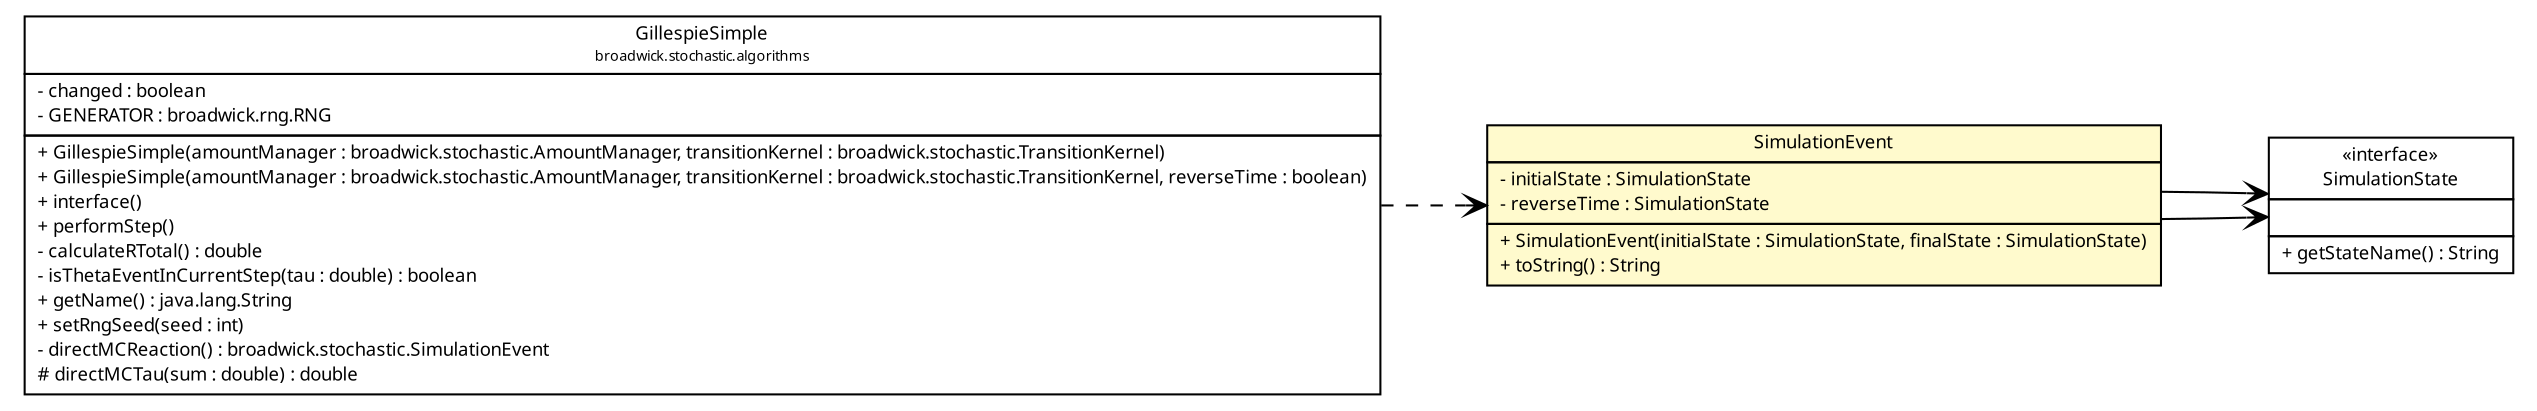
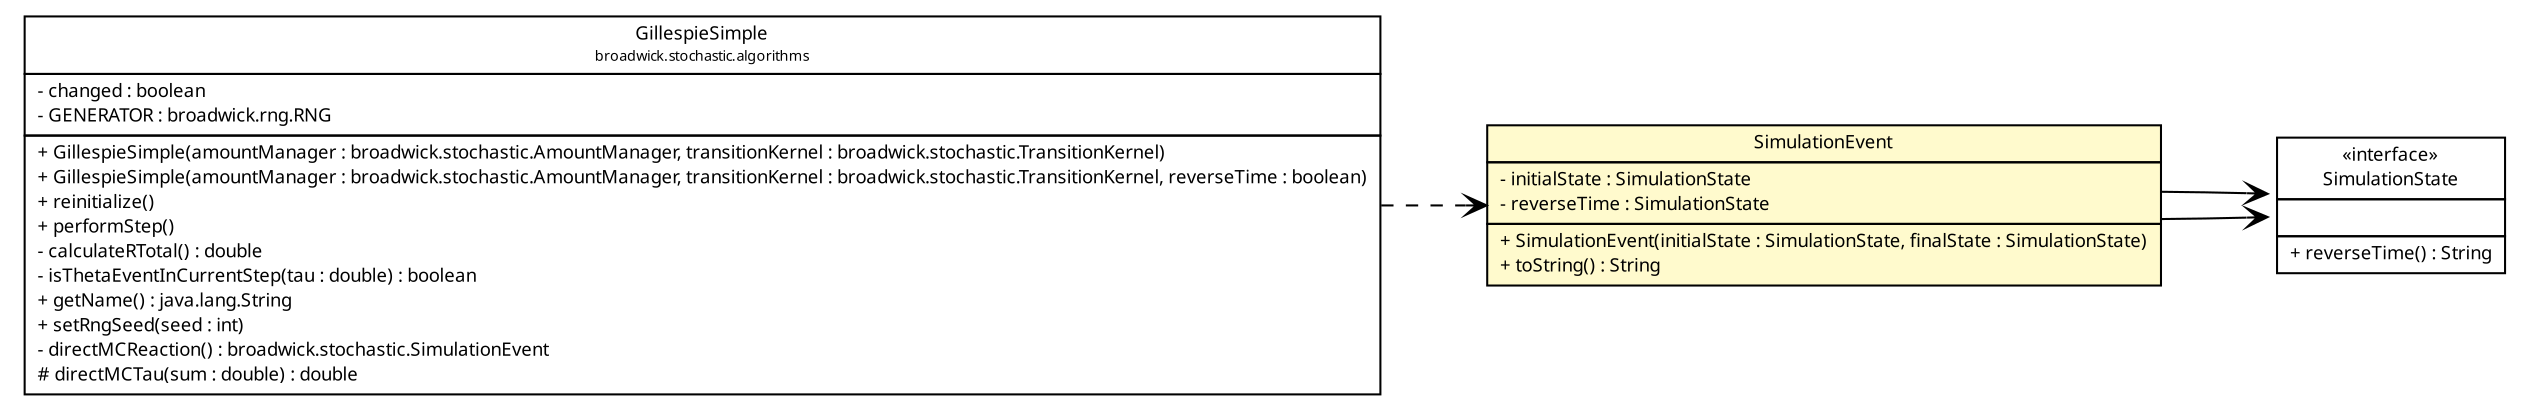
  digraph {
    fontname="Noto Sans"
    nodesep=0.25
    rankdir=LR
    ranksep=0.5
    node [fontcolor=black fontname="Noto Sans" fontsize=9.0 shape=plaintext]
    edge [arrowhead=open color=black fontcolor=black fontname="Noto Sans" fontsize=10.0 headport=p labelfontname="Trebuchet MS" labelfontsize=10 tailport=p]
-   n1 [label=<<table title="broadwick.stochastic.algorithms.GillespieSimple" border="0" cellborder="1" cellspacing="0" cellpadding="2" port="p" href="./algorithms/GillespieSimple.html"> 		<tr><td><table border="0" cellspacing="0" cellpadding="1"> <tr><td align="center" balign="center"><font face="Trebuchet MS"> GillespieSimple </font></td></tr> <tr><td align="center" balign="center"><font face="Trebuchet MS" point-size="7.0"> broadwick.stochastic.algorithms </font></td></tr> 		</table></td></tr> 		<tr><td><table border="0" cellspacing="0" cellpadding="1"> <tr><td align="left" balign="left"> - changed : boolean </td></tr> <tr><td align="left" balign="left"> - GENERATOR : broadwick.rng.RNG </td></tr> 		</table></td></tr> 		<tr><td><table border="0" cellspacing="0" cellpadding="1"> <tr><td align="left" balign="left"> + GillespieSimple(amountManager : broadwick.stochastic.AmountManager, transitionKernel : broadwick.stochastic.TransitionKernel) </td></tr> <tr><td align="left" balign="left"> + GillespieSimple(amountManager : broadwick.stochastic.AmountManager, transitionKernel : broadwick.stochastic.TransitionKernel, reverseTime : boolean) </td></tr> <tr><td align="left" balign="left"> + interface() </td></tr> <tr><td align="left" balign="left"> + performStep() </td></tr> <tr><td align="left" balign="left"> - calculateRTotal() : double </td></tr> <tr><td align="left" balign="left"> - isThetaEventInCurrentStep(tau : double) : boolean </td></tr> <tr><td align="left" balign="left"> + getName() : java.lang.String </td></tr> <tr><td align="left" balign="left"> + setRngSeed(seed : int) </td></tr> <tr><td align="left" balign="left"> - directMCReaction() : broadwick.stochastic.SimulationEvent </td></tr> <tr><td align="left" balign="left"> # directMCTau(sum : double) : double </td></tr> 		</table></td></tr> 		</table>>]
+   n1 [label=<<table title="broadwick.stochastic.algorithms.GillespieSimple" border="0" cellborder="1" cellspacing="0" cellpadding="2" port="p" href="./algorithms/GillespieSimple.html"> 		<tr><td><table border="0" cellspacing="0" cellpadding="1"> <tr><td align="center" balign="center"><font face="Trebuchet MS"> GillespieSimple </font></td></tr> <tr><td align="center" balign="center"><font face="Trebuchet MS" point-size="7.0"> broadwick.stochastic.algorithms </font></td></tr> 		</table></td></tr> 		<tr><td><table border="0" cellspacing="0" cellpadding="1"> <tr><td align="left" balign="left"> - changed : boolean </td></tr> <tr><td align="left" balign="left"> - GENERATOR : broadwick.rng.RNG </td></tr> 		</table></td></tr> 		<tr><td><table border="0" cellspacing="0" cellpadding="1"> <tr><td align="left" balign="left"> + GillespieSimple(amountManager : broadwick.stochastic.AmountManager, transitionKernel : broadwick.stochastic.TransitionKernel) </td></tr> <tr><td align="left" balign="left"> + GillespieSimple(amountManager : broadwick.stochastic.AmountManager, transitionKernel : broadwick.stochastic.TransitionKernel, reverseTime : boolean) </td></tr> <tr><td align="left" balign="left"> + reinitialize() </td></tr> <tr><td align="left" balign="left"> + performStep() </td></tr> <tr><td align="left" balign="left"> - calculateRTotal() : double </td></tr> <tr><td align="left" balign="left"> - isThetaEventInCurrentStep(tau : double) : boolean </td></tr> <tr><td align="left" balign="left"> + getName() : java.lang.String </td></tr> <tr><td align="left" balign="left"> + setRngSeed(seed : int) </td></tr> <tr><td align="left" balign="left"> - directMCReaction() : broadwick.stochastic.SimulationEvent </td></tr> <tr><td align="left" balign="left"> # directMCTau(sum : double) : double </td></tr> 		</table></td></tr> 		</table>>]
    n2 [label=<<table title="broadwick.stochastic.SimulationEvent" border="0" cellborder="1" cellspacing="0" cellpadding="2" port="p" bgcolor="lemonChiffon" href="./SimulationEvent.html"> 		<tr><td><table border="0" cellspacing="0" cellpadding="1"> <tr><td align="center" balign="center"><font face="Trebuchet MS"> SimulationEvent </font></td></tr> 		</table></td></tr> 		<tr><td><table border="0" cellspacing="0" cellpadding="1"> <tr><td align="left" balign="left"> - initialState : SimulationState </td></tr> <tr><td align="left" balign="left"> - reverseTime : SimulationState </td></tr> 		</table></td></tr> 		<tr><td><table border="0" cellspacing="0" cellpadding="1"> <tr><td align="left" balign="left"> + SimulationEvent(initialState : SimulationState, finalState : SimulationState) </td></tr> <tr><td align="left" balign="left"> + toString() : String </td></tr> 		</table></td></tr> 		</table>>]
-   n3 [label=<<table title="broadwick.stochastic.SimulationState" border="0" cellborder="1" cellspacing="0" cellpadding="2" port="p" href="./SimulationState.html"> 		<tr><td><table border="0" cellspacing="0" cellpadding="1"> <tr><td align="center" balign="center"> &#171;interface&#187; </td></tr> <tr><td align="center" balign="center"><font face="Trebuchet MS"> SimulationState </font></td></tr> 		</table></td></tr> 		<tr><td><table border="0" cellspacing="0" cellpadding="1"> <tr><td align="left" balign="left">  </td></tr> 		</table></td></tr> 		<tr><td><table border="0" cellspacing="0" cellpadding="1"> <tr><td align="left" balign="left"><font face="Trebuchet MS" point-size="9.0"> + getStateName() : String </font></td></tr> 		</table></td></tr> 		</table>>]
+   n3 [label=<<table title="broadwick.stochastic.SimulationState" border="0" cellborder="1" cellspacing="0" cellpadding="2" port="p" href="./SimulationState.html"> 		<tr><td><table border="0" cellspacing="0" cellpadding="1"> <tr><td align="center" balign="center"> &#171;interface&#187; </td></tr> <tr><td align="center" balign="center"><font face="Trebuchet MS"> SimulationState </font></td></tr> 		</table></td></tr> 		<tr><td><table border="0" cellspacing="0" cellpadding="1"> <tr><td align="left" balign="left">  </td></tr> 		</table></td></tr> 		<tr><td><table border="0" cellspacing="0" cellpadding="1"> <tr><td align="left" balign="left"><font face="Trebuchet MS" point-size="9.0"> + reverseTime() : String </font></td></tr> 		</table></td></tr> 		</table>>]
    n1 -> n2 [style=dashed]
    n2 -> n3
    n2 -> n3
  }
